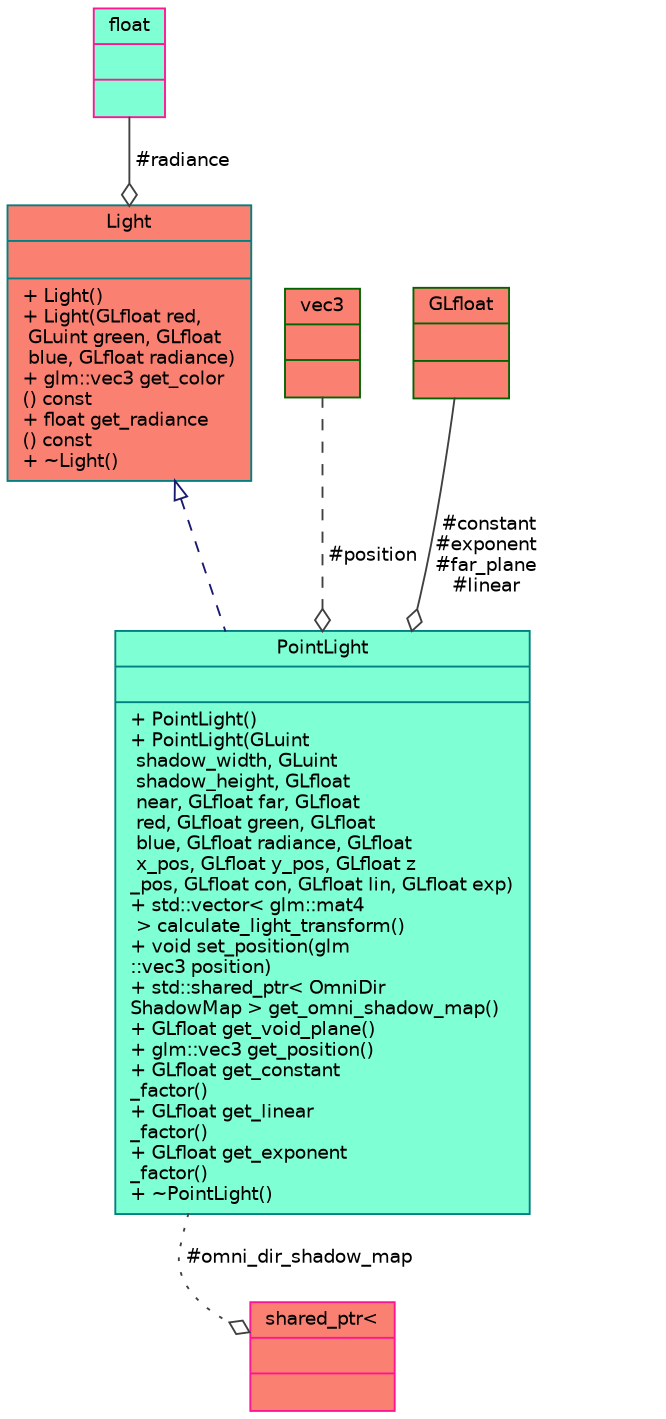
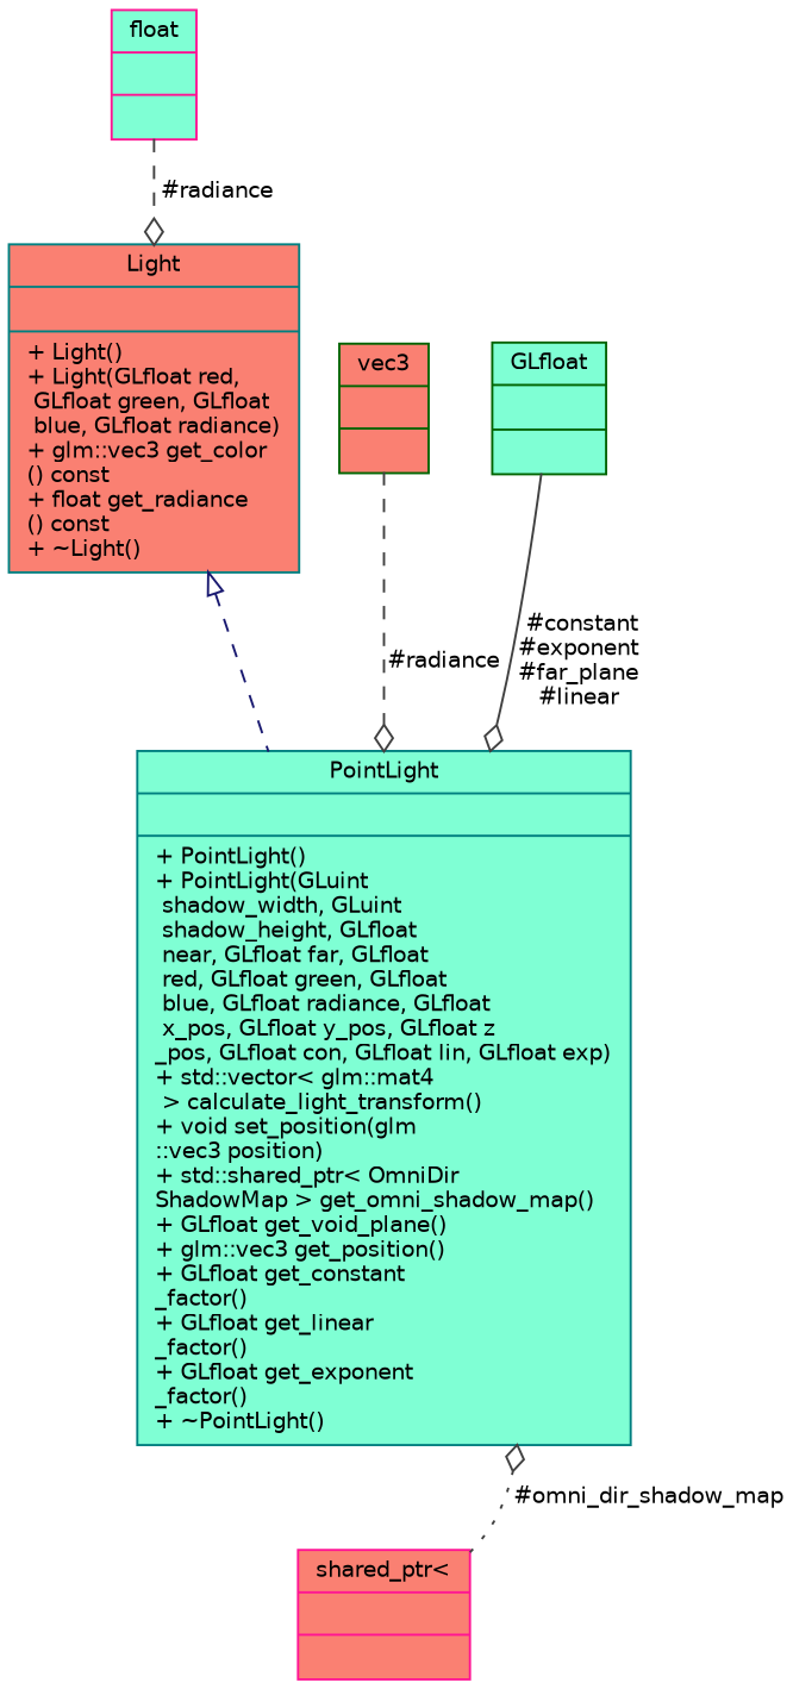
  digraph {
    node [color=teal fillcolor=aquamarine fontname=Helvetica fontsize=10 shape=record style=filled]
    edge [color=grey25 fontname=Helvetica fontsize=10 labelfontname=Helvetica labelfontsize=10 style=dashed arrowhead=odiamond]
    n1 [fontcolor=black height=0.2 label="{PointLight\n||+  PointLight()\l+  PointLight(GLuint\l shadow_width, GLuint\l shadow_height, GLfloat\l near, GLfloat far, GLfloat\l red, GLfloat green, GLfloat\l blue, GLfloat radiance, GLfloat\l x_pos, GLfloat y_pos, GLfloat z\l_pos, GLfloat con, GLfloat lin, GLfloat exp)\l+ std::vector\< glm::mat4\l \> calculate_light_transform()\l+ void set_position(glm\l::vec3 position)\l+ std::shared_ptr\< OmniDir\lShadowMap \> get_omni_shadow_map()\l+ GLfloat get_void_plane()\l+ glm::vec3 get_position()\l+ GLfloat get_constant\l_factor()\l+ GLfloat get_linear\l_factor()\l+ GLfloat get_exponent\l_factor()\l+  ~PointLight()\l}" width=0.4]
-   n2 [fillcolor=salmon height=0.2 label="{Light\n||+  Light()\l+  Light(GLfloat red,\l GLuint green, GLfloat\l blue, GLfloat radiance)\l+ glm::vec3 get_color\l() const\l+ float get_radiance\l() const\l+  ~Light()\l}" width=0.4]
+   n2 [fillcolor=salmon height=0.2 label="{Light\n||+  Light()\l+  Light(GLfloat red,\l GLfloat green, GLfloat\l blue, GLfloat radiance)\l+ glm::vec3 get_color\l() const\l+ float get_radiance\l() const\l+  ~Light()\l}" width=0.4]
    n3 [color=darkgreen fillcolor=salmon height=0.2 label="{vec3\n||}" width=0.4]
    n4 [color=deeppink height=0.2 label="{float\n||}" width=0.4]
    n5 [color=deeppink fillcolor=salmon height=0.2 label="{shared_ptr\<\n||}" width=0.4]
-   n6 [color=darkgreen fillcolor=salmon height=0.2 label="{GLfloat\n||}" width=0.4]
+   n6 [color=darkgreen height=0.2 label="{GLfloat\n||}" width=0.4]
    n2 -> n1 [arrowtail=onormal color=midnightblue dir=back arrowhead=""]
-   n3 -> n1 [label=" #position"]
-   n4 -> n2 [label=" #radiance" style=solid]
-   n1 -> n5 [label=" #omni_dir_shadow_map" style=dotted]
+   n3 -> n1 [label=" #radiance"]
+   n4 -> n2 [label=" #radiance"]
+   n5 -> n1 [label=" #omni_dir_shadow_map" style=dotted]
    n6 -> n1 [label=" #constant\n#exponent\n#far_plane\n#linear" style=solid]
  }
